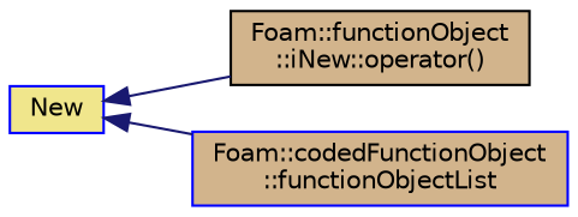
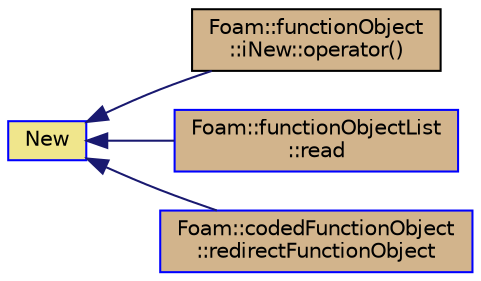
  digraph {
    fontname="DejaVu Sans"
    rankdir=LR
    node [color=blue fillcolor=tan fontname="DejaVu Sans" fontsize=10 shape=record style=filled]
    edge [color=midnightblue dir=back fontname="DejaVu Sans" fontsize=10 labelfontname=Helvetica labelfontsize=10 style=solid]
    n1 [fillcolor=khaki fontcolor=black height=0.2 label=New width=0.4]
    n2 [color=black height=0.2 label="Foam::functionObject\l::iNew::operator()" width=0.4]
-   n4 [height=0.2 label="Foam::codedFunctionObject\l::functionObjectList" width=0.4]
+   n3 [height=0.2 label="Foam::functionObjectList\l::read" width=0.4]
+   n4 [height=0.2 label="Foam::codedFunctionObject\l::redirectFunctionObject" width=0.4]
    n1 -> n2
+   n1 -> n3
    n1 -> n4
  }
